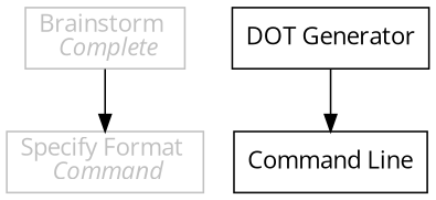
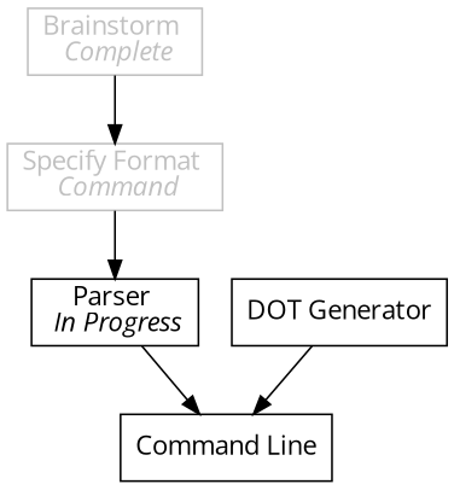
  digraph {
    fontname="Open Sans"
    node [fontname="Open Sans" shape=record splines=curve]
    edge [fontname="Open Sans"]
    n1 [color=gray label=<<font color='gray'>Brainstorm <br/> <i>Complete</i></font>>]
    n2 [color=gray label=<<font color='gray'>Specify Format <br/> <i>Command</i></font>>]
+   n3 [label=<Parser <br/> <i>In Progress</i>>]
    n4 [label=<DOT Generator>]
    n5 [label=<Command Line>]
    n1 -> n2
+   n2 -> n3
+   n3 -> n5
    n4 -> n5
  }
